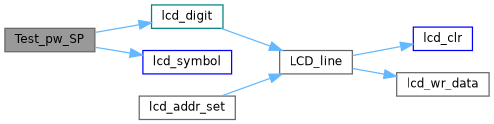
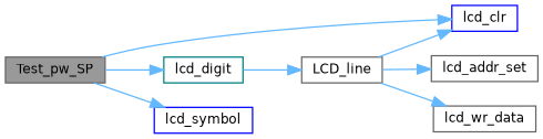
  digraph {
    rankdir=LR
    node [color=gray40 fillcolor=white fontname=Helvetica fontsize=10 shape=box style=filled]
    edge [color=steelblue1 fontname=Helvetica fontsize=10 labelfontname=Helvetica labelfontsize=10 style=solid]
    n1 [fillcolor=grey60 fontcolor=black height=0.2 label=Test_pw_SP width=0.4]
    n2 [color=blue height=0.2 label=lcd_clr width=0.4]
    n3 [color=teal height=0.2 label=lcd_digit width=0.4]
    n4 [color=blue height=0.2 label=lcd_symbol width=0.4]
    n5 [height=0.2 label=LCD_line width=0.4]
    n6 [height=0.2 label=lcd_addr_set width=0.4]
    n7 [height=0.2 label=lcd_wr_data width=0.4]
+   n1 -> n2
    n1 -> n3
    n1 -> n4
    n3 -> n5
    n5 -> n2
-   n6 -> n5
+   n5 -> n6
    n5 -> n7
  }
